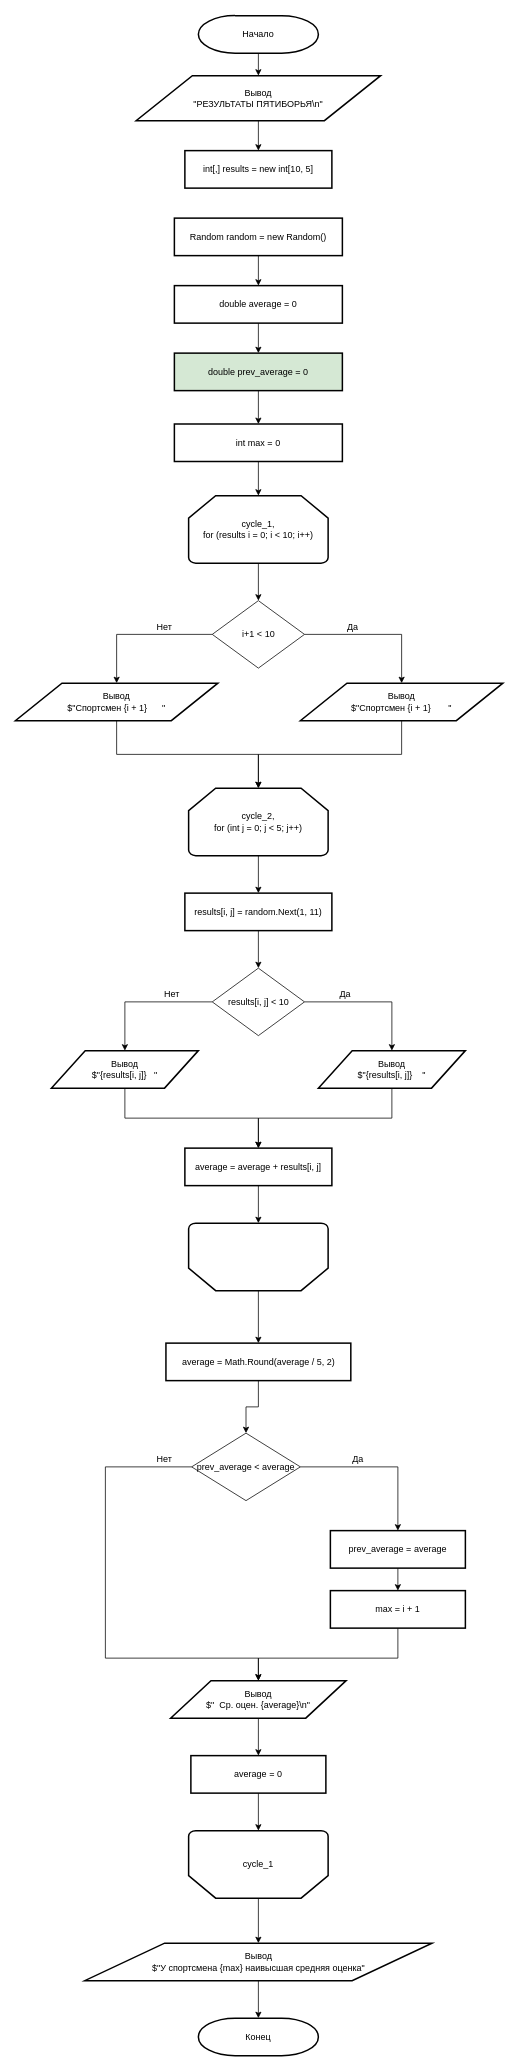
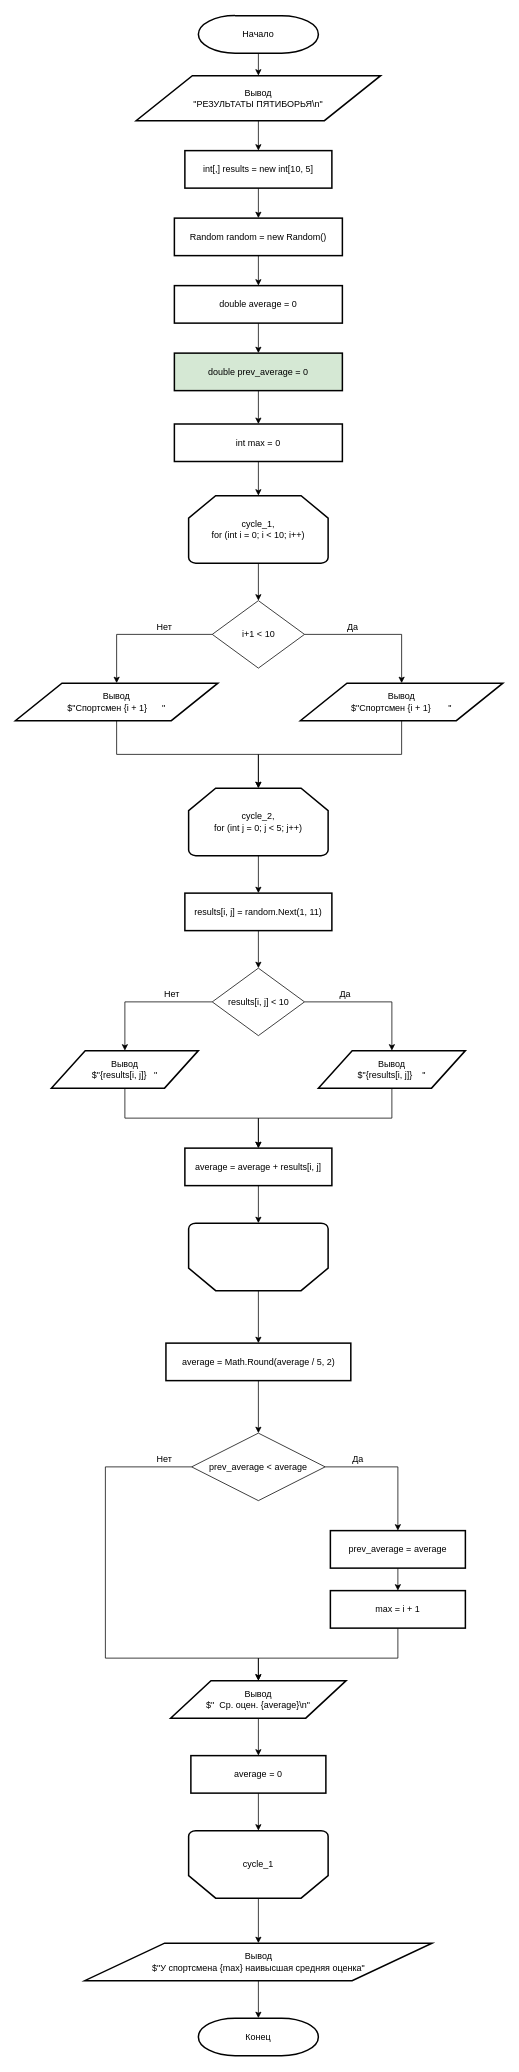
  <mxCell id="0" />
  <mxCell id="1" parent="0" />
  <mxCell id="2" style="edgeStyle=orthogonalEdgeStyle;rounded=0;orthogonalLoop=1;jettySize=auto;html=1;exitX=0.5;exitY=1;exitDx=0;exitDy=0;exitPerimeter=0;entryX=0.5;entryY=0;entryDx=0;entryDy=0;" edge="1" parent="1" source="3" target="7"><mxGeometry relative="1" as="geometry" /></mxCell>
  <mxCell id="3" value="Начало" style="strokeWidth=2;html=1;shape=mxgraph.flowchart.terminator;whiteSpace=wrap;" parent="1" vertex="1"><mxGeometry x="264" y="20" width="160" height="50" as="geometry" /></mxCell>
+ <mxCell id="4" style="edgeStyle=orthogonalEdgeStyle;rounded=0;orthogonalLoop=1;jettySize=auto;html=1;exitX=0.5;exitY=1;exitDx=0;exitDy=0;entryX=0.5;entryY=0;entryDx=0;entryDy=0;" edge="1" parent="1" source="5" target="19"><mxGeometry relative="1" as="geometry" /></mxCell>
  <mxCell id="5" value="int[,] results = new int[10, 5]" style="rounded=1;whiteSpace=wrap;html=1;absoluteArcSize=1;arcSize=0;strokeWidth=2;" parent="1" vertex="1"><mxGeometry x="246" y="200" width="196" height="50" as="geometry" /></mxCell>
  <mxCell id="6" style="edgeStyle=orthogonalEdgeStyle;rounded=0;orthogonalLoop=1;jettySize=auto;html=1;exitX=0.5;exitY=1;exitDx=0;exitDy=0;entryX=0.5;entryY=0;entryDx=0;entryDy=0;" edge="1" parent="1" source="7" target="5"><mxGeometry relative="1" as="geometry" /></mxCell>
  <mxCell id="7" value="Вывод&lt;br&gt;&quot;РЕЗУЛЬТАТЫ ПЯТИБОРЬЯ\n&quot;" style="shape=parallelogram;html=1;strokeWidth=2;perimeter=parallelogramPerimeter;whiteSpace=wrap;rounded=1;arcSize=0;size=0.23;" parent="1" vertex="1"><mxGeometry x="181" y="100" width="326" height="60" as="geometry" /></mxCell>
  <mxCell id="8" style="edgeStyle=orthogonalEdgeStyle;rounded=0;orthogonalLoop=1;jettySize=auto;html=1;exitX=1;exitY=0.5;exitDx=0;exitDy=0;entryX=0.5;entryY=0;entryDx=0;entryDy=0;" edge="1" parent="1" source="10" target="27"><mxGeometry relative="1" as="geometry" /></mxCell>
  <mxCell id="9" style="edgeStyle=orthogonalEdgeStyle;rounded=0;orthogonalLoop=1;jettySize=auto;html=1;exitX=0;exitY=0.5;exitDx=0;exitDy=0;entryX=0.5;entryY=0;entryDx=0;entryDy=0;" edge="1" parent="1" source="10" target="29"><mxGeometry relative="1" as="geometry" /></mxCell>
  <mxCell id="10" value="i+1 &amp;lt; 10" style="rhombus;whiteSpace=wrap;html=1;" parent="1" vertex="1"><mxGeometry x="282.5" y="800" width="123" height="90" as="geometry" /></mxCell>
  <mxCell id="11" value="Да" style="text;html=1;strokeColor=none;fillColor=none;align=center;verticalAlign=middle;whiteSpace=wrap;rounded=0;" parent="1" vertex="1"><mxGeometry x="439.5" y="820" width="60" height="30" as="geometry" /></mxCell>
  <mxCell id="12" value="Нет" style="text;html=1;strokeColor=none;fillColor=none;align=center;verticalAlign=middle;whiteSpace=wrap;rounded=0;" parent="1" vertex="1"><mxGeometry x="188.5" y="820" width="60" height="30" as="geometry" /></mxCell>
  <mxCell id="13" value="Конец" style="strokeWidth=2;html=1;shape=mxgraph.flowchart.terminator;whiteSpace=wrap;" parent="1" vertex="1"><mxGeometry x="264" y="2690" width="160" height="50" as="geometry" /></mxCell>
  <mxCell id="14" style="edgeStyle=orthogonalEdgeStyle;rounded=0;orthogonalLoop=1;jettySize=auto;html=1;exitX=0.5;exitY=1;exitDx=0;exitDy=0;exitPerimeter=0;entryX=0.5;entryY=0;entryDx=0;entryDy=0;" edge="1" parent="1" source="15" target="10"><mxGeometry relative="1" as="geometry" /></mxCell>
- <mxCell id="15" value="cycle_1,&lt;br&gt;for (results i = 0; i &amp;lt; 10; i++)" style="strokeWidth=2;html=1;shape=mxgraph.flowchart.loop_limit;whiteSpace=wrap;" parent="1" vertex="1"><mxGeometry x="251" y="660" width="186" height="90" as="geometry" /></mxCell>
+ <mxCell id="15" value="cycle_1,&lt;br&gt;for (int i = 0; i &amp;lt; 10; i++)" style="strokeWidth=2;html=1;shape=mxgraph.flowchart.loop_limit;whiteSpace=wrap;" parent="1" vertex="1"><mxGeometry x="251" y="660" width="186" height="90" as="geometry" /></mxCell>
  <mxCell id="16" value="" style="group" parent="1" vertex="1" connectable="0"><mxGeometry x="251" y="1630" width="186" height="90" as="geometry" /></mxCell>
  <mxCell id="17" value="" style="strokeWidth=2;html=1;shape=mxgraph.flowchart.loop_limit;whiteSpace=wrap;rotation=-180;" parent="16" vertex="1"><mxGeometry width="186" height="90" as="geometry" /></mxCell>
  <mxCell id="18" style="edgeStyle=orthogonalEdgeStyle;rounded=0;orthogonalLoop=1;jettySize=auto;html=1;exitX=0.5;exitY=1;exitDx=0;exitDy=0;entryX=0.5;entryY=0;entryDx=0;entryDy=0;" edge="1" parent="1" source="19" target="21"><mxGeometry relative="1" as="geometry" /></mxCell>
  <mxCell id="19" value="Random random = new Random()" style="rounded=1;whiteSpace=wrap;html=1;absoluteArcSize=1;arcSize=0;strokeWidth=2;" vertex="1" parent="1"><mxGeometry x="232" y="290" width="224" height="50" as="geometry" /></mxCell>
  <mxCell id="20" style="edgeStyle=orthogonalEdgeStyle;rounded=0;orthogonalLoop=1;jettySize=auto;html=1;exitX=0.5;exitY=1;exitDx=0;exitDy=0;entryX=0.5;entryY=0;entryDx=0;entryDy=0;" edge="1" parent="1" source="21" target="23"><mxGeometry relative="1" as="geometry" /></mxCell>
  <mxCell id="21" value="double average = 0" style="rounded=1;whiteSpace=wrap;html=1;absoluteArcSize=1;arcSize=0;strokeWidth=2;" vertex="1" parent="1"><mxGeometry x="232" y="380" width="224" height="50" as="geometry" /></mxCell>
  <mxCell id="22" style="edgeStyle=orthogonalEdgeStyle;rounded=0;orthogonalLoop=1;jettySize=auto;html=1;exitX=0.5;exitY=1;exitDx=0;exitDy=0;entryX=0.5;entryY=0;entryDx=0;entryDy=0;" edge="1" parent="1" source="23" target="25"><mxGeometry relative="1" as="geometry" /></mxCell>
  <mxCell id="23" value="double prev_average = 0" style="rounded=1;whiteSpace=wrap;html=1;absoluteArcSize=1;arcSize=0;strokeWidth=2;fillColor=#d5e8d4;" vertex="1" parent="1"><mxGeometry x="232" y="470" width="224" height="50" as="geometry" /></mxCell>
  <mxCell id="24" style="edgeStyle=orthogonalEdgeStyle;rounded=0;orthogonalLoop=1;jettySize=auto;html=1;exitX=0.5;exitY=1;exitDx=0;exitDy=0;entryX=0.5;entryY=0;entryDx=0;entryDy=0;entryPerimeter=0;" edge="1" parent="1" source="25" target="15"><mxGeometry relative="1" as="geometry" /></mxCell>
  <mxCell id="25" value="int max = 0" style="rounded=1;whiteSpace=wrap;html=1;absoluteArcSize=1;arcSize=0;strokeWidth=2;" vertex="1" parent="1"><mxGeometry x="232" y="564.5" width="224" height="50" as="geometry" /></mxCell>
  <mxCell id="26" style="edgeStyle=orthogonalEdgeStyle;rounded=0;orthogonalLoop=1;jettySize=auto;html=1;exitX=0.5;exitY=1;exitDx=0;exitDy=0;entryX=0.5;entryY=0;entryDx=0;entryDy=0;entryPerimeter=0;" edge="1" parent="1" source="27" target="31"><mxGeometry relative="1" as="geometry" /></mxCell>
  <mxCell id="27" value="Вывод&lt;br&gt;$&quot;Спортсмен {i + 1}&amp;nbsp; &amp;nbsp; &amp;nbsp; &amp;nbsp;&quot;" style="shape=parallelogram;html=1;strokeWidth=2;perimeter=parallelogramPerimeter;whiteSpace=wrap;rounded=1;arcSize=0;size=0.23;" vertex="1" parent="1"><mxGeometry x="400" y="910" width="270" height="50" as="geometry" /></mxCell>
  <mxCell id="28" style="edgeStyle=orthogonalEdgeStyle;rounded=0;orthogonalLoop=1;jettySize=auto;html=1;exitX=0.5;exitY=1;exitDx=0;exitDy=0;entryX=0.5;entryY=0;entryDx=0;entryDy=0;entryPerimeter=0;" edge="1" parent="1" source="29" target="31"><mxGeometry relative="1" as="geometry" /></mxCell>
  <mxCell id="29" value="Вывод&lt;br&gt;$&quot;Спортсмен {i + 1}&amp;nbsp; &amp;nbsp; &amp;nbsp; &quot;" style="shape=parallelogram;html=1;strokeWidth=2;perimeter=parallelogramPerimeter;whiteSpace=wrap;rounded=1;arcSize=0;size=0.23;" vertex="1" parent="1"><mxGeometry x="20" y="910" width="270" height="50" as="geometry" /></mxCell>
  <mxCell id="30" style="edgeStyle=orthogonalEdgeStyle;rounded=0;orthogonalLoop=1;jettySize=auto;html=1;exitX=0.5;exitY=1;exitDx=0;exitDy=0;exitPerimeter=0;entryX=0.5;entryY=0;entryDx=0;entryDy=0;" edge="1" parent="1" source="31" target="33"><mxGeometry relative="1" as="geometry" /></mxCell>
  <mxCell id="31" value="cycle_2,&lt;br&gt;for (int j = 0; j &amp;lt; 5; j++)" style="strokeWidth=2;html=1;shape=mxgraph.flowchart.loop_limit;whiteSpace=wrap;" vertex="1" parent="1"><mxGeometry x="251" y="1050" width="186" height="90" as="geometry" /></mxCell>
  <mxCell id="32" style="edgeStyle=orthogonalEdgeStyle;rounded=0;orthogonalLoop=1;jettySize=auto;html=1;exitX=0.5;exitY=1;exitDx=0;exitDy=0;entryX=0.5;entryY=0;entryDx=0;entryDy=0;" edge="1" parent="1" source="33" target="36"><mxGeometry relative="1" as="geometry" /></mxCell>
  <mxCell id="33" value="results[i, j] = random.Next(1, 11)" style="rounded=1;whiteSpace=wrap;html=1;absoluteArcSize=1;arcSize=0;strokeWidth=2;" vertex="1" parent="1"><mxGeometry x="246" y="1190" width="196" height="50" as="geometry" /></mxCell>
  <mxCell id="34" style="edgeStyle=orthogonalEdgeStyle;rounded=0;orthogonalLoop=1;jettySize=auto;html=1;exitX=1;exitY=0.5;exitDx=0;exitDy=0;entryX=0.5;entryY=0;entryDx=0;entryDy=0;" edge="1" parent="1" source="36" target="38"><mxGeometry relative="1" as="geometry" /></mxCell>
  <mxCell id="35" style="edgeStyle=orthogonalEdgeStyle;rounded=0;orthogonalLoop=1;jettySize=auto;html=1;exitX=0;exitY=0.5;exitDx=0;exitDy=0;entryX=0.5;entryY=0;entryDx=0;entryDy=0;" edge="1" parent="1" source="36" target="41"><mxGeometry relative="1" as="geometry" /></mxCell>
  <mxCell id="36" value="results[i, j] &amp;lt; 10" style="rhombus;whiteSpace=wrap;html=1;" vertex="1" parent="1"><mxGeometry x="282.5" y="1290" width="123" height="90" as="geometry" /></mxCell>
  <mxCell id="37" style="edgeStyle=orthogonalEdgeStyle;rounded=0;orthogonalLoop=1;jettySize=auto;html=1;exitX=0.5;exitY=1;exitDx=0;exitDy=0;entryX=0.5;entryY=0;entryDx=0;entryDy=0;" edge="1" parent="1" source="38" target="44"><mxGeometry relative="1" as="geometry" /></mxCell>
  <mxCell id="38" value="Вывод&lt;br&gt;$&quot;{results[i, j]}&amp;nbsp; &amp;nbsp; &quot;" style="shape=parallelogram;html=1;strokeWidth=2;perimeter=parallelogramPerimeter;whiteSpace=wrap;rounded=1;arcSize=0;size=0.23;" vertex="1" parent="1"><mxGeometry x="424" y="1400" width="196" height="50" as="geometry" /></mxCell>
  <mxCell id="39" value="Да" style="text;html=1;strokeColor=none;fillColor=none;align=center;verticalAlign=middle;whiteSpace=wrap;rounded=0;" vertex="1" parent="1"><mxGeometry x="430" y="1310" width="60" height="30" as="geometry" /></mxCell>
  <mxCell id="40" style="edgeStyle=orthogonalEdgeStyle;rounded=0;orthogonalLoop=1;jettySize=auto;html=1;exitX=0.5;exitY=1;exitDx=0;exitDy=0;entryX=0.5;entryY=0;entryDx=0;entryDy=0;" edge="1" parent="1" source="41" target="44"><mxGeometry relative="1" as="geometry" /></mxCell>
  <mxCell id="41" value="Вывод&lt;br&gt;$&quot;{results[i, j]}&amp;nbsp; &amp;nbsp;&quot;" style="shape=parallelogram;html=1;strokeWidth=2;perimeter=parallelogramPerimeter;whiteSpace=wrap;rounded=1;arcSize=0;size=0.23;" vertex="1" parent="1"><mxGeometry x="68" y="1400" width="196" height="50" as="geometry" /></mxCell>
  <mxCell id="42" value="Нет" style="text;html=1;strokeColor=none;fillColor=none;align=center;verticalAlign=middle;whiteSpace=wrap;rounded=0;" vertex="1" parent="1"><mxGeometry x="198.5" y="1310" width="60" height="30" as="geometry" /></mxCell>
  <mxCell id="43" style="edgeStyle=orthogonalEdgeStyle;rounded=0;orthogonalLoop=1;jettySize=auto;html=1;exitX=0.5;exitY=1;exitDx=0;exitDy=0;entryX=0.5;entryY=1;entryDx=0;entryDy=0;entryPerimeter=0;" edge="1" parent="1" source="44" target="17"><mxGeometry relative="1" as="geometry" /></mxCell>
  <mxCell id="44" value="average = average + results[i, j]" style="rounded=1;whiteSpace=wrap;html=1;absoluteArcSize=1;arcSize=0;strokeWidth=2;" vertex="1" parent="1"><mxGeometry x="246" y="1530" width="196" height="50" as="geometry" /></mxCell>
  <mxCell id="45" style="edgeStyle=orthogonalEdgeStyle;rounded=0;orthogonalLoop=1;jettySize=auto;html=1;exitX=0.5;exitY=1;exitDx=0;exitDy=0;entryX=0.5;entryY=0;entryDx=0;entryDy=0;" edge="1" parent="1" source="46" target="50"><mxGeometry relative="1" as="geometry" /></mxCell>
  <mxCell id="46" value="average = Math.Round(average / 5, 2)" style="rounded=1;whiteSpace=wrap;html=1;absoluteArcSize=1;arcSize=0;strokeWidth=2;" vertex="1" parent="1"><mxGeometry x="220.75" y="1790" width="246.5" height="50" as="geometry" /></mxCell>
  <mxCell id="47" style="edgeStyle=orthogonalEdgeStyle;rounded=0;orthogonalLoop=1;jettySize=auto;html=1;exitX=0.5;exitY=0;exitDx=0;exitDy=0;exitPerimeter=0;entryX=0.5;entryY=0;entryDx=0;entryDy=0;" edge="1" parent="1" source="17" target="46"><mxGeometry relative="1" as="geometry" /></mxCell>
  <mxCell id="48" style="edgeStyle=orthogonalEdgeStyle;rounded=0;orthogonalLoop=1;jettySize=auto;html=1;exitX=1;exitY=0.5;exitDx=0;exitDy=0;entryX=0.5;entryY=0;entryDx=0;entryDy=0;" edge="1" parent="1" source="50" target="52"><mxGeometry relative="1" as="geometry" /></mxCell>
  <mxCell id="49" style="edgeStyle=orthogonalEdgeStyle;rounded=0;orthogonalLoop=1;jettySize=auto;html=1;exitX=0;exitY=0.5;exitDx=0;exitDy=0;entryX=0.5;entryY=0;entryDx=0;entryDy=0;" edge="1" parent="1" source="50" target="58"><mxGeometry relative="1" as="geometry"><Array as="points"><mxPoint x="140" y="1955" /><mxPoint x="140" y="2210" /><mxPoint x="344" y="2210" /></Array></mxGeometry></mxCell>
- <mxCell id="50" value="prev_average &amp;lt; average" style="rhombus;whiteSpace=wrap;html=1;" vertex="1" parent="1"><mxGeometry x="255" y="1910" width="145" height="90" as="geometry" /></mxCell>
+ <mxCell id="50" value="prev_average &amp;lt; average" style="rhombus;whiteSpace=wrap;html=1;" vertex="1" parent="1"><mxGeometry x="255" y="1910" width="178" height="90" as="geometry" /></mxCell>
  <mxCell id="51" style="edgeStyle=orthogonalEdgeStyle;rounded=0;orthogonalLoop=1;jettySize=auto;html=1;exitX=0.5;exitY=1;exitDx=0;exitDy=0;entryX=0.5;entryY=0;entryDx=0;entryDy=0;" edge="1" parent="1" source="52" target="56"><mxGeometry relative="1" as="geometry" /></mxCell>
  <mxCell id="52" value="prev_average = average" style="rounded=1;whiteSpace=wrap;html=1;absoluteArcSize=1;arcSize=0;strokeWidth=2;" vertex="1" parent="1"><mxGeometry x="440" y="2040" width="180" height="50" as="geometry" /></mxCell>
  <mxCell id="53" value="Да" style="text;html=1;strokeColor=none;fillColor=none;align=center;verticalAlign=middle;whiteSpace=wrap;rounded=0;" vertex="1" parent="1"><mxGeometry x="447" y="1930" width="60" height="30" as="geometry" /></mxCell>
  <mxCell id="54" value="Нет" style="text;html=1;strokeColor=none;fillColor=none;align=center;verticalAlign=middle;whiteSpace=wrap;rounded=0;" vertex="1" parent="1"><mxGeometry x="188.5" y="1930" width="60" height="30" as="geometry" /></mxCell>
  <mxCell id="55" style="edgeStyle=orthogonalEdgeStyle;rounded=0;orthogonalLoop=1;jettySize=auto;html=1;exitX=0.5;exitY=1;exitDx=0;exitDy=0;entryX=0.5;entryY=0;entryDx=0;entryDy=0;" edge="1" parent="1" source="56" target="58"><mxGeometry relative="1" as="geometry"><Array as="points"><mxPoint x="530" y="2210" /><mxPoint x="344" y="2210" /></Array></mxGeometry></mxCell>
  <mxCell id="56" value="max = i + 1" style="rounded=1;whiteSpace=wrap;html=1;absoluteArcSize=1;arcSize=0;strokeWidth=2;" vertex="1" parent="1"><mxGeometry x="440" y="2120" width="180" height="50" as="geometry" /></mxCell>
  <mxCell id="57" style="edgeStyle=orthogonalEdgeStyle;rounded=0;orthogonalLoop=1;jettySize=auto;html=1;exitX=0.5;exitY=1;exitDx=0;exitDy=0;entryX=0.5;entryY=0;entryDx=0;entryDy=0;" edge="1" parent="1" source="58" target="60"><mxGeometry relative="1" as="geometry" /></mxCell>
  <mxCell id="58" value="Вывод&lt;br&gt;$&quot;&amp;nbsp; Ср. оцен. {average}\n&quot;" style="shape=parallelogram;html=1;strokeWidth=2;perimeter=parallelogramPerimeter;whiteSpace=wrap;rounded=1;arcSize=0;size=0.23;" vertex="1" parent="1"><mxGeometry x="227" y="2240" width="234" height="50" as="geometry" /></mxCell>
  <mxCell id="59" style="edgeStyle=orthogonalEdgeStyle;rounded=0;orthogonalLoop=1;jettySize=auto;html=1;exitX=0.5;exitY=1;exitDx=0;exitDy=0;entryX=0.5;entryY=1;entryDx=0;entryDy=0;entryPerimeter=0;" edge="1" parent="1" source="60" target="62"><mxGeometry relative="1" as="geometry" /></mxCell>
  <mxCell id="60" value="average = 0" style="rounded=1;whiteSpace=wrap;html=1;absoluteArcSize=1;arcSize=0;strokeWidth=2;" vertex="1" parent="1"><mxGeometry x="254" y="2340" width="180" height="50" as="geometry" /></mxCell>
  <mxCell id="61" value="" style="group" vertex="1" connectable="0" parent="1"><mxGeometry x="251" y="2440" width="186" height="90" as="geometry" /></mxCell>
  <mxCell id="62" value="" style="strokeWidth=2;html=1;shape=mxgraph.flowchart.loop_limit;whiteSpace=wrap;rotation=-180;" vertex="1" parent="61"><mxGeometry width="186" height="90" as="geometry" /></mxCell>
  <mxCell id="63" value="cycle_1" style="text;html=1;strokeColor=none;fillColor=none;align=center;verticalAlign=middle;whiteSpace=wrap;rounded=0;" vertex="1" parent="61"><mxGeometry x="63" y="30" width="60" height="30" as="geometry" /></mxCell>
  <mxCell id="64" style="edgeStyle=orthogonalEdgeStyle;rounded=0;orthogonalLoop=1;jettySize=auto;html=1;exitX=0.5;exitY=1;exitDx=0;exitDy=0;entryX=0.5;entryY=0;entryDx=0;entryDy=0;entryPerimeter=0;" edge="1" parent="1" source="65" target="13"><mxGeometry relative="1" as="geometry" /></mxCell>
  <mxCell id="65" value="Вывод&lt;br&gt;$&quot;У спортсмена {max} наивысшая средняя оценка&quot;" style="shape=parallelogram;html=1;strokeWidth=2;perimeter=parallelogramPerimeter;whiteSpace=wrap;rounded=1;arcSize=0;size=0.23;" vertex="1" parent="1"><mxGeometry x="112.5" y="2590" width="463" height="50" as="geometry" /></mxCell>
  <mxCell id="66" style="edgeStyle=orthogonalEdgeStyle;rounded=0;orthogonalLoop=1;jettySize=auto;html=1;exitX=0.5;exitY=0;exitDx=0;exitDy=0;exitPerimeter=0;entryX=0.5;entryY=0;entryDx=0;entryDy=0;" edge="1" parent="1" source="62" target="65"><mxGeometry relative="1" as="geometry" /></mxCell>
